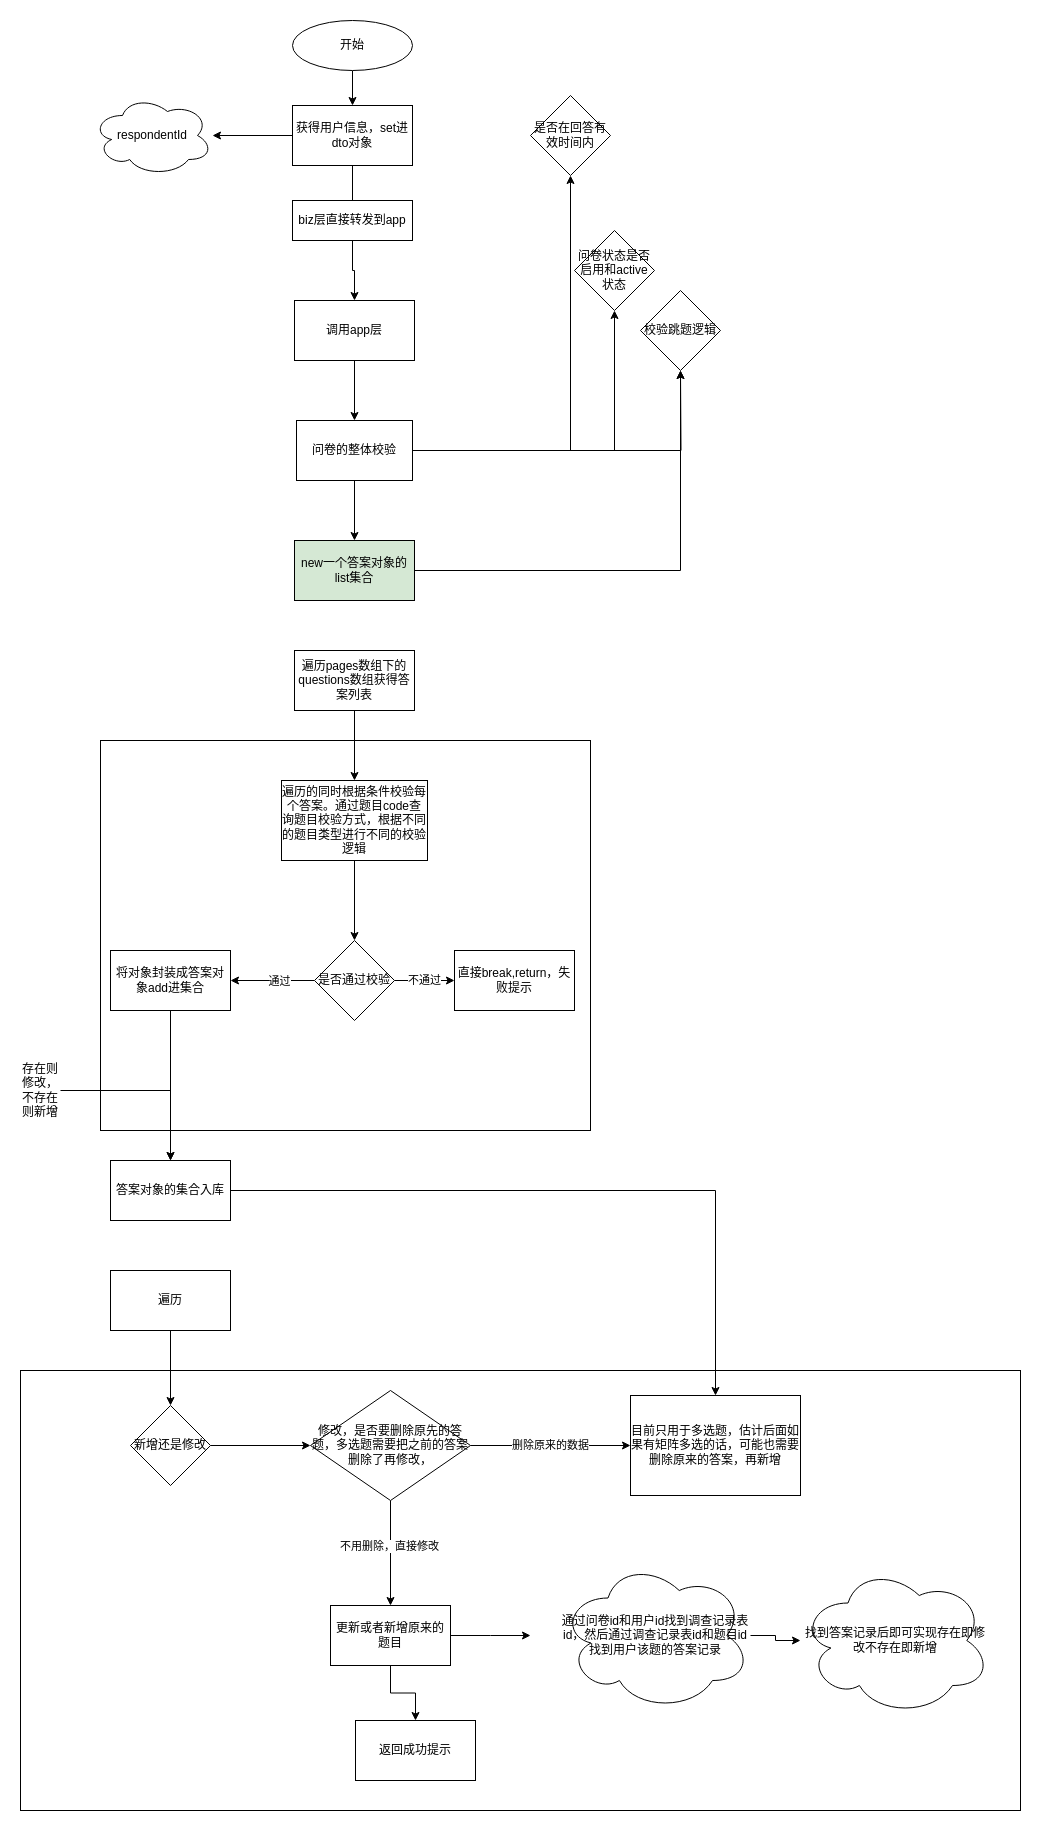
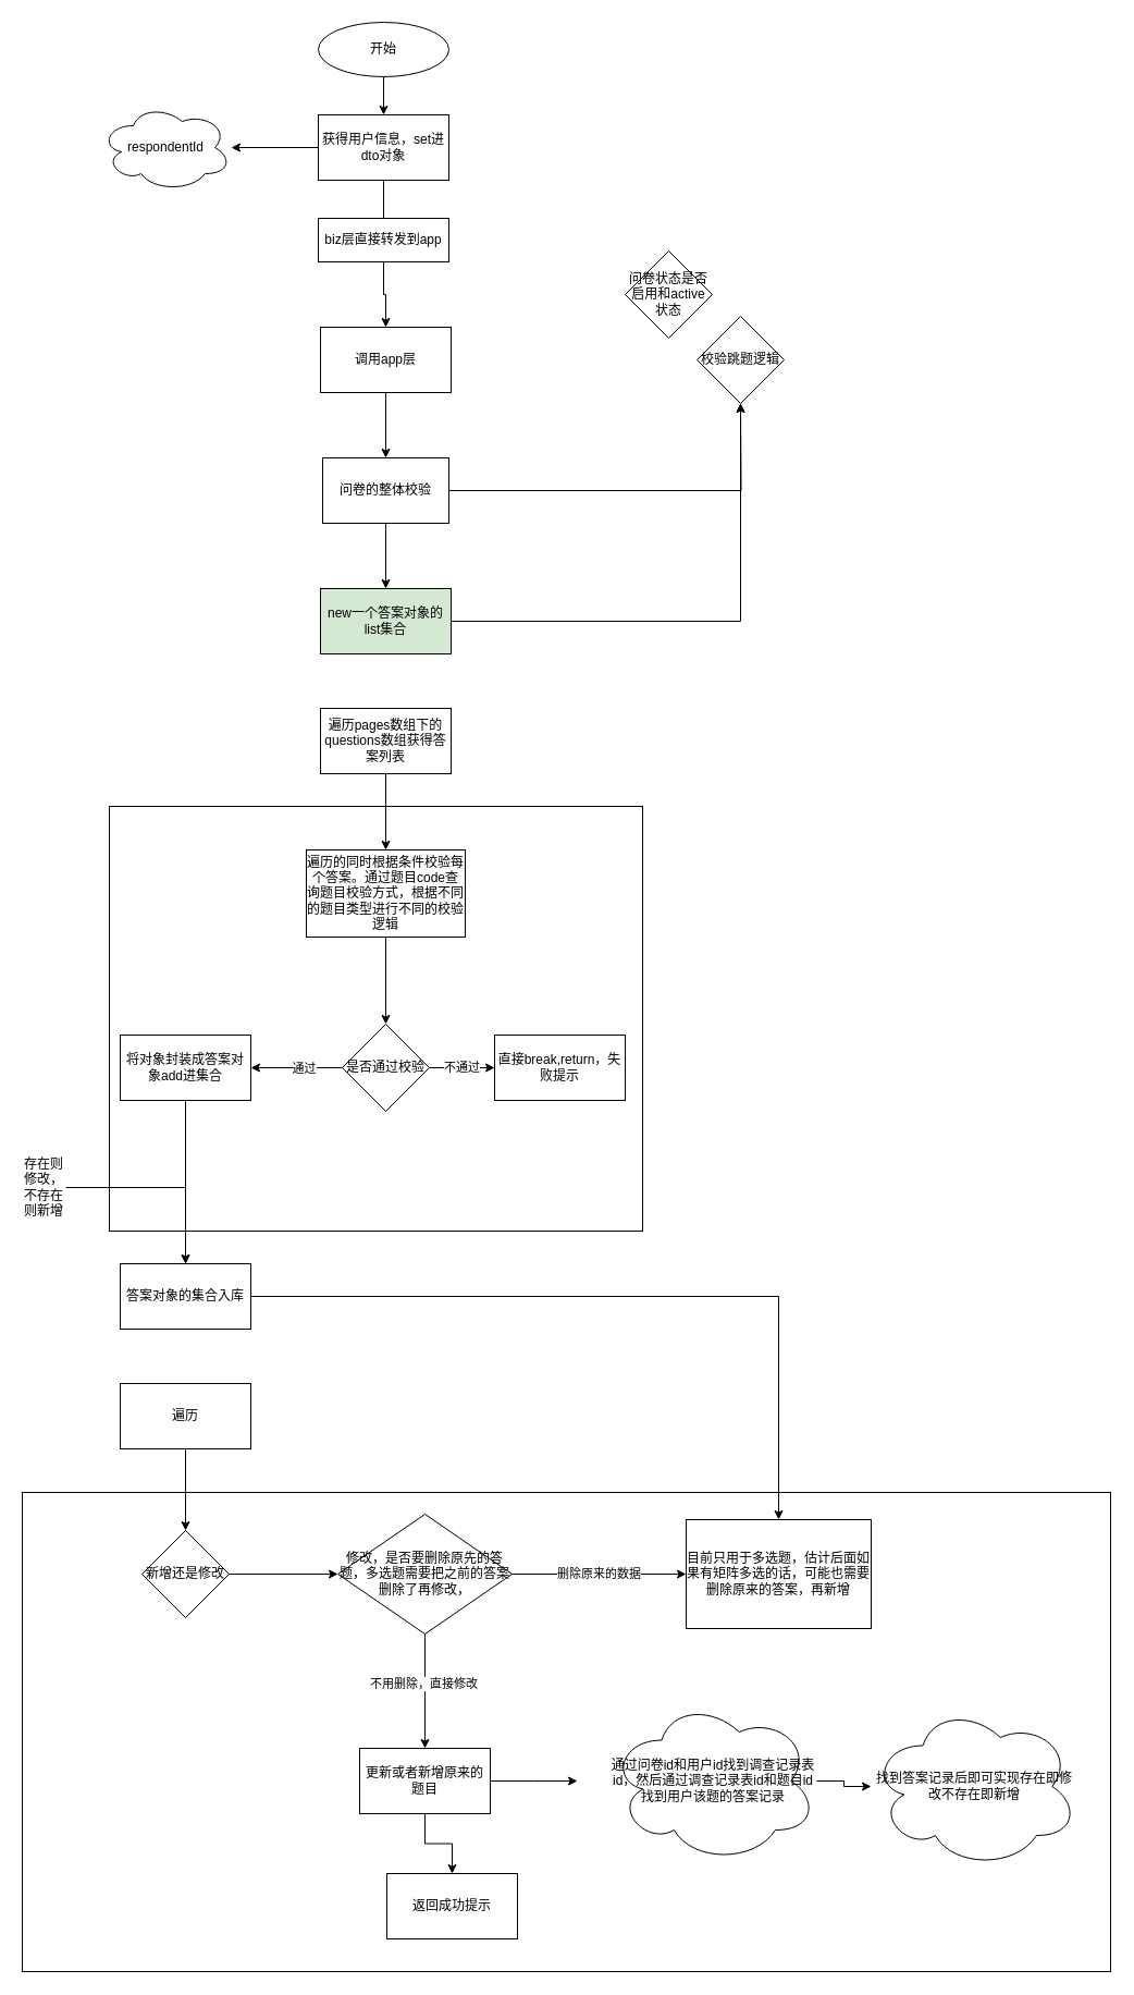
  <mxCell id="0" />
  <mxCell id="1" parent="0" />
  <mxCell id="2" value="" style="rounded=0;whiteSpace=wrap;html=1;" vertex="1" parent="1"><mxGeometry x="20" y="1370" width="1000" height="440" as="geometry" /></mxCell>
  <mxCell id="3" value="" style="rounded=0;whiteSpace=wrap;html=1;" parent="1" vertex="1"><mxGeometry x="100" y="740" width="490" height="390" as="geometry" /></mxCell>
  <mxCell id="4" value="" style="edgeStyle=orthogonalEdgeStyle;rounded=0;orthogonalLoop=1;jettySize=auto;html=1;" parent="1" source="5" target="36" edge="1"><mxGeometry relative="1" as="geometry" /></mxCell>
  <mxCell id="5" value="开始" style="ellipse;whiteSpace=wrap;html=1;" parent="1" vertex="1"><mxGeometry x="292" y="20" width="120" height="50" as="geometry" /></mxCell>
  <mxCell id="6" value="" style="edgeStyle=orthogonalEdgeStyle;rounded=0;orthogonalLoop=1;jettySize=auto;html=1;" parent="1" source="7" target="30" edge="1"><mxGeometry relative="1" as="geometry" /></mxCell>
  <mxCell id="7" value="new一个答案对象的list集合" style="whiteSpace=wrap;html=1;fillColor=#d5e8d4;" parent="1" vertex="1"><mxGeometry x="294" y="540" width="120" height="60" as="geometry" /></mxCell>
  <mxCell id="8" value="" style="edgeStyle=orthogonalEdgeStyle;rounded=0;orthogonalLoop=1;jettySize=auto;html=1;" parent="1" source="9" target="22" edge="1"><mxGeometry relative="1" as="geometry" /></mxCell>
  <mxCell id="9" value="遍历pages数组下的questions数组获得答案列表" style="whiteSpace=wrap;html=1;" parent="1" vertex="1"><mxGeometry x="294" y="650" width="120" height="60" as="geometry" /></mxCell>
  <mxCell id="10" value="" style="edgeStyle=orthogonalEdgeStyle;rounded=0;orthogonalLoop=1;jettySize=auto;html=1;" parent="1" source="11" target="16" edge="1"><mxGeometry relative="1" as="geometry" /></mxCell>
  <mxCell id="11" value="调用app层" style="whiteSpace=wrap;html=1;" parent="1" vertex="1"><mxGeometry x="294" y="300" width="120" height="60" as="geometry" /></mxCell>
- <mxCell id="12" style="edgeStyle=orthogonalEdgeStyle;rounded=0;orthogonalLoop=1;jettySize=auto;html=1;exitX=1;exitY=0.5;exitDx=0;exitDy=0;" parent="1" source="16" target="17" edge="1"><mxGeometry relative="1" as="geometry" /></mxCell>
  <mxCell id="13" value="" style="edgeStyle=orthogonalEdgeStyle;rounded=0;orthogonalLoop=1;jettySize=auto;html=1;" parent="1" source="16" target="7" edge="1"><mxGeometry relative="1" as="geometry" /></mxCell>
- <mxCell id="14" style="edgeStyle=orthogonalEdgeStyle;rounded=0;orthogonalLoop=1;jettySize=auto;html=1;entryX=0.5;entryY=1;entryDx=0;entryDy=0;" parent="1" source="16" target="18" edge="1"><mxGeometry relative="1" as="geometry" /></mxCell>
  <mxCell id="15" style="edgeStyle=orthogonalEdgeStyle;rounded=0;orthogonalLoop=1;jettySize=auto;html=1;" parent="1" source="16" edge="1"><mxGeometry relative="1" as="geometry"><mxPoint x="680" y="370" as="targetPoint" /></mxGeometry></mxCell>
  <mxCell id="16" value="问卷的整体校验" style="rounded=0;whiteSpace=wrap;html=1;" parent="1" vertex="1"><mxGeometry x="296" y="420" width="116" height="60" as="geometry" /></mxCell>
- <mxCell id="17" value="是否在回答有效时间内" style="rhombus;whiteSpace=wrap;html=1;rounded=0;" parent="1" vertex="1"><mxGeometry x="530" y="95" width="80" height="80" as="geometry" /></mxCell>
  <mxCell id="18" value="问卷状态是否启用和active状态" style="rhombus;whiteSpace=wrap;html=1;" parent="1" vertex="1"><mxGeometry x="574" y="230" width="80" height="80" as="geometry" /></mxCell>
  <mxCell id="19" style="edgeStyle=orthogonalEdgeStyle;rounded=0;orthogonalLoop=1;jettySize=auto;html=1;exitX=0.5;exitY=1;exitDx=0;exitDy=0;entryX=0.5;entryY=0;entryDx=0;entryDy=0;" parent="1" source="20" target="11" edge="1"><mxGeometry relative="1" as="geometry" /></mxCell>
  <mxCell id="20" value="biz层直接转发到app" style="rounded=0;whiteSpace=wrap;html=1;" parent="1" vertex="1"><mxGeometry x="292" y="200" width="120" height="40" as="geometry" /></mxCell>
  <mxCell id="21" value="" style="edgeStyle=orthogonalEdgeStyle;rounded=0;orthogonalLoop=1;jettySize=auto;html=1;" parent="1" source="22" target="26" edge="1"><mxGeometry relative="1" as="geometry" /></mxCell>
  <mxCell id="22" value="遍历的同时根据条件校验每个答案。通过题目code查询题目校验方式，根据不同的题目类型进行不同的校验逻辑" style="whiteSpace=wrap;html=1;" parent="1" vertex="1"><mxGeometry x="281" y="780" width="146" height="80" as="geometry" /></mxCell>
  <mxCell id="23" value="" style="edgeStyle=orthogonalEdgeStyle;rounded=0;orthogonalLoop=1;jettySize=auto;html=1;" parent="1" source="26" target="28" edge="1"><mxGeometry relative="1" as="geometry" /></mxCell>
  <mxCell id="24" value="通过" style="edgeLabel;html=1;align=center;verticalAlign=middle;resizable=0;points=[];" parent="23" vertex="1" connectable="0"><mxGeometry x="-0.133" relative="1" as="geometry"><mxPoint as="offset" /></mxGeometry></mxCell>
  <mxCell id="25" value="不通过" style="edgeStyle=orthogonalEdgeStyle;rounded=0;orthogonalLoop=1;jettySize=auto;html=1;" parent="1" source="26" target="29" edge="1"><mxGeometry relative="1" as="geometry" /></mxCell>
  <mxCell id="26" value="是否通过校验" style="rhombus;whiteSpace=wrap;html=1;" parent="1" vertex="1"><mxGeometry x="314" y="940" width="80" height="80" as="geometry" /></mxCell>
  <mxCell id="27" value="" style="edgeStyle=orthogonalEdgeStyle;rounded=0;orthogonalLoop=1;jettySize=auto;html=1;" parent="1" source="28" target="32" edge="1"><mxGeometry relative="1" as="geometry" /></mxCell>
  <mxCell id="28" value="将对象封装成答案对象add进集合" style="whiteSpace=wrap;html=1;" parent="1" vertex="1"><mxGeometry x="110" y="950" width="120" height="60" as="geometry" /></mxCell>
  <mxCell id="29" value="直接break,return，失败提示" style="whiteSpace=wrap;html=1;" parent="1" vertex="1"><mxGeometry x="454" y="950" width="120" height="60" as="geometry" /></mxCell>
  <mxCell id="30" value="校验跳题逻辑" style="rhombus;whiteSpace=wrap;html=1;" parent="1" vertex="1"><mxGeometry x="640" y="290" width="80" height="80" as="geometry" /></mxCell>
  <mxCell id="31" value="" style="edgeStyle=orthogonalEdgeStyle;rounded=0;orthogonalLoop=1;jettySize=auto;html=1;" edge="1" parent="1" source="32" target="46"><mxGeometry relative="1" as="geometry" /></mxCell>
  <mxCell id="32" value="答案对象的集合入库" style="rounded=0;whiteSpace=wrap;html=1;" parent="1" vertex="1"><mxGeometry x="110" y="1160" width="120" height="60" as="geometry" /></mxCell>
  <mxCell id="33" value="返回成功提示" style="rounded=0;whiteSpace=wrap;html=1;" parent="1" vertex="1"><mxGeometry x="355" y="1720" width="120" height="60" as="geometry" /></mxCell>
  <mxCell id="34" value="" style="edgeStyle=orthogonalEdgeStyle;rounded=0;orthogonalLoop=1;jettySize=auto;html=1;endArrow=none;" parent="1" source="36" target="20" edge="1"><mxGeometry relative="1" as="geometry" /></mxCell>
  <mxCell id="35" value="" style="edgeStyle=orthogonalEdgeStyle;rounded=0;orthogonalLoop=1;jettySize=auto;html=1;" edge="1" parent="1" source="36" target="39"><mxGeometry relative="1" as="geometry" /></mxCell>
  <mxCell id="36" value="获得用户信息，set进dto对象" style="rounded=0;whiteSpace=wrap;html=1;" parent="1" vertex="1"><mxGeometry x="292" y="105" width="120" height="60" as="geometry" /></mxCell>
  <mxCell id="37" style="edgeStyle=orthogonalEdgeStyle;rounded=0;orthogonalLoop=1;jettySize=auto;html=1;" parent="1" source="38" target="32" edge="1"><mxGeometry relative="1" as="geometry" /></mxCell>
  <mxCell id="38" value="存在则修改，不存在则新增" style="text;html=1;strokeColor=none;fillColor=none;align=center;verticalAlign=middle;whiteSpace=wrap;rounded=0;" parent="1" vertex="1"><mxGeometry x="20" y="1080" width="40" height="20" as="geometry" /></mxCell>
  <mxCell id="39" value="respondentId" style="ellipse;shape=cloud;whiteSpace=wrap;html=1;rounded=0;" vertex="1" parent="1"><mxGeometry x="92" y="95" width="120" height="80" as="geometry" /></mxCell>
  <mxCell id="40" value="" style="edgeStyle=orthogonalEdgeStyle;rounded=0;orthogonalLoop=1;jettySize=auto;html=1;" edge="1" parent="1" source="41" target="45"><mxGeometry relative="1" as="geometry" /></mxCell>
  <mxCell id="41" value="新增还是修改" style="rhombus;whiteSpace=wrap;html=1;" vertex="1" parent="1"><mxGeometry x="130" y="1405" width="80" height="80" as="geometry" /></mxCell>
  <mxCell id="42" value="删除原来的数据" style="edgeStyle=orthogonalEdgeStyle;rounded=0;orthogonalLoop=1;jettySize=auto;html=1;" edge="1" parent="1" source="45" target="46"><mxGeometry relative="1" as="geometry" /></mxCell>
  <mxCell id="43" value="" style="edgeStyle=orthogonalEdgeStyle;rounded=0;orthogonalLoop=1;jettySize=auto;html=1;" edge="1" parent="1" source="45" target="49"><mxGeometry relative="1" as="geometry" /></mxCell>
  <mxCell id="44" value="不用删除，直接修改" style="edgeLabel;html=1;align=center;verticalAlign=middle;resizable=0;points=[];" vertex="1" connectable="0" parent="43"><mxGeometry x="-0.143" y="-2" relative="1" as="geometry"><mxPoint as="offset" /></mxGeometry></mxCell>
  <mxCell id="45" value="修改，是否要删除原先的答题，多选题需要把之前的答案删除了再修改，" style="rhombus;whiteSpace=wrap;html=1;" vertex="1" parent="1"><mxGeometry x="310" y="1390" width="160" height="110" as="geometry" /></mxCell>
  <mxCell id="46" value="目前只用于多选题，估计后面如果有矩阵多选的话，可能也需要删除原来的答案，再新增" style="whiteSpace=wrap;html=1;" vertex="1" parent="1"><mxGeometry x="630" y="1395" width="170" height="100" as="geometry" /></mxCell>
  <mxCell id="47" value="" style="edgeStyle=orthogonalEdgeStyle;rounded=0;orthogonalLoop=1;jettySize=auto;html=1;" edge="1" parent="1" source="49"><mxGeometry relative="1" as="geometry"><mxPoint x="530" y="1635" as="targetPoint" /></mxGeometry></mxCell>
  <mxCell id="48" value="" style="edgeStyle=orthogonalEdgeStyle;rounded=0;orthogonalLoop=1;jettySize=auto;html=1;" edge="1" parent="1" source="49" target="33"><mxGeometry relative="1" as="geometry" /></mxCell>
  <mxCell id="49" value="更新或者新增原来的题目" style="whiteSpace=wrap;html=1;" vertex="1" parent="1"><mxGeometry x="330" y="1605" width="120" height="60" as="geometry" /></mxCell>
  <mxCell id="50" value="" style="edgeStyle=orthogonalEdgeStyle;rounded=0;orthogonalLoop=1;jettySize=auto;html=1;" edge="1" parent="1" source="51" target="52"><mxGeometry relative="1" as="geometry" /></mxCell>
  <mxCell id="51" value="通过问卷id和用户id找到调查记录表id，然后通过调查记录表id和题目id找到用户该题的答案记录" style="ellipse;shape=cloud;whiteSpace=wrap;html=1;" vertex="1" parent="1"><mxGeometry x="560" y="1560" width="190" height="150" as="geometry" /></mxCell>
  <mxCell id="52" value="找到答案记录后即可实现存在即修改不存在即新增" style="ellipse;shape=cloud;whiteSpace=wrap;html=1;" vertex="1" parent="1"><mxGeometry x="800" y="1565" width="190" height="150" as="geometry" /></mxCell>
  <mxCell id="53" value="" style="edgeStyle=orthogonalEdgeStyle;rounded=0;orthogonalLoop=1;jettySize=auto;html=1;" edge="1" parent="1" source="54" target="41"><mxGeometry relative="1" as="geometry" /></mxCell>
  <mxCell id="54" value="遍历" style="rounded=0;whiteSpace=wrap;html=1;" vertex="1" parent="1"><mxGeometry x="110" y="1270" width="120" height="60" as="geometry" /></mxCell>
